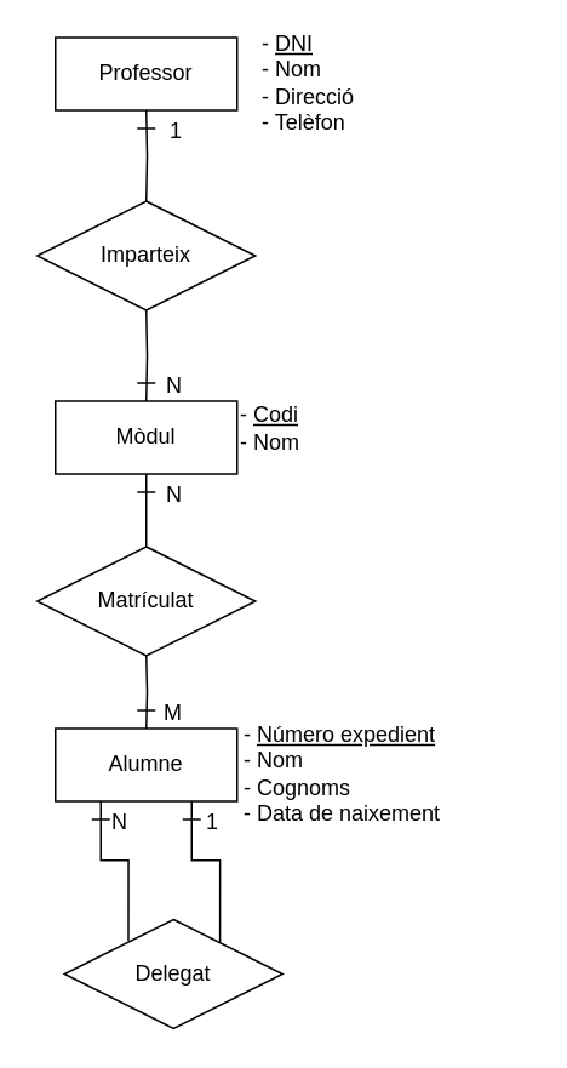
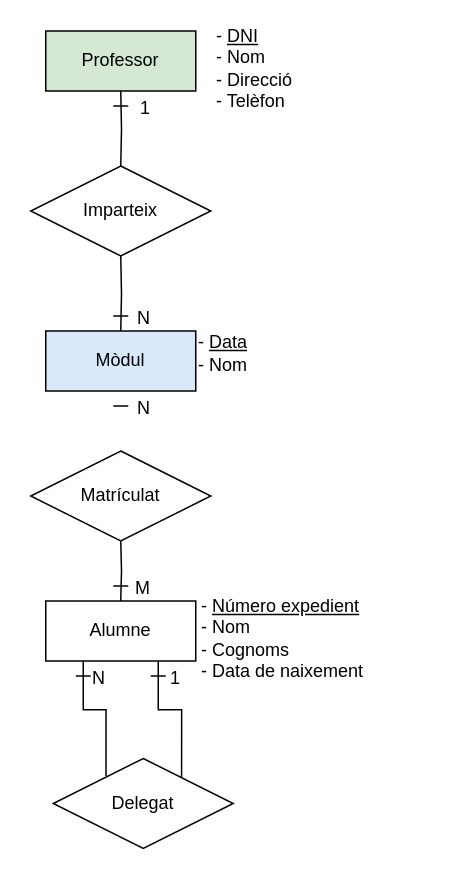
  <mxCell id="0" />
  <mxCell id="1" parent="0" />
- <mxCell id="2" value="Professor" style="whiteSpace=wrap;html=1;align=center;" parent="1" vertex="1"><mxGeometry x="30" y="20" width="100" height="40" as="geometry" /></mxCell>
+ <mxCell id="2" value="Professor" style="whiteSpace=wrap;html=1;align=center;fillColor=#d5e8d4;" parent="1" vertex="1"><mxGeometry x="30" y="20" width="100" height="40" as="geometry" /></mxCell>
  <mxCell id="3" value="&lt;div&gt;- &lt;u&gt;DNI&lt;/u&gt;&lt;/div&gt;&lt;div&gt;- Nom&lt;u&gt;&lt;br&gt;&lt;/u&gt;&lt;/div&gt;&lt;div&gt;- Direcció&lt;/div&gt;&lt;div&gt;- Telèfon&lt;/div&gt;" style="text;html=1;strokeColor=none;fillColor=none;align=left;verticalAlign=middle;whiteSpace=wrap;rounded=0;imageVerticalAlign=top;perimeter=none;" parent="1" vertex="1"><mxGeometry x="142" y="20" width="148" height="50" as="geometry" /></mxCell>
- <mxCell id="4" value="Mòdul" style="whiteSpace=wrap;html=1;align=center;" parent="1" vertex="1"><mxGeometry x="30" y="220" width="100" height="40" as="geometry" /></mxCell>
+ <mxCell id="4" value="Mòdul" style="whiteSpace=wrap;html=1;align=center;fillColor=#dae8fc;" parent="1" vertex="1"><mxGeometry x="30" y="220" width="100" height="40" as="geometry" /></mxCell>
  <mxCell id="5" value="" style="endArrow=none;html=1;rounded=0;strokeColor=default;" parent="1" edge="1"><mxGeometry width="50" height="50" relative="1" as="geometry"><mxPoint x="75" y="270" as="sourcePoint" /><mxPoint x="85" y="270" as="targetPoint" /></mxGeometry></mxCell>
- <mxCell id="6" value="" style="edgeStyle=orthogonalEdgeStyle;rounded=0;orthogonalLoop=1;jettySize=auto;html=1;exitX=0.5;exitY=1;exitDx=0;exitDy=0;entryX=0.5;entryY=0;entryDx=0;entryDy=0;strokeColor=default;endArrow=none;endFill=0;" parent="1" source="4" target="18" edge="1"><mxGeometry relative="1" as="geometry"><mxPoint x="80" y="260" as="sourcePoint" /><mxPoint x="80" y="270" as="targetPoint" /></mxGeometry></mxCell>
  <mxCell id="7" style="edgeStyle=orthogonalEdgeStyle;rounded=0;orthogonalLoop=1;jettySize=auto;html=1;exitX=0.5;exitY=0;exitDx=0;exitDy=0;entryX=0.5;entryY=1;entryDx=0;entryDy=0;strokeColor=default;endArrow=none;endFill=0;" parent="1" target="8" edge="1"><mxGeometry relative="1" as="geometry"><mxPoint x="80" y="220" as="sourcePoint" /></mxGeometry></mxCell>
  <mxCell id="8" value="Imparteix" style="shape=rhombus;perimeter=rhombusPerimeter;whiteSpace=wrap;html=1;align=center;" parent="1" vertex="1"><mxGeometry x="20" y="110" width="120" height="60" as="geometry" /></mxCell>
  <mxCell id="9" value="" style="endArrow=none;html=1;rounded=0;strokeColor=default;" parent="1" edge="1"><mxGeometry width="50" height="50" relative="1" as="geometry"><mxPoint x="85" y="210" as="sourcePoint" /><mxPoint x="75" y="210" as="targetPoint" /></mxGeometry></mxCell>
  <mxCell id="10" value="" style="endArrow=none;html=1;rounded=0;strokeColor=default;" parent="1" edge="1"><mxGeometry width="50" height="50" relative="1" as="geometry"><mxPoint x="75" y="70" as="sourcePoint" /><mxPoint x="85" y="70" as="targetPoint" /></mxGeometry></mxCell>
  <mxCell id="11" value="1" style="resizable=0;html=1;align=right;verticalAlign=bottom;fillColor=none;" parent="1" connectable="0" vertex="1"><mxGeometry x="100" y="80.004" as="geometry" /></mxCell>
  <mxCell id="12" value="" style="edgeStyle=orthogonalEdgeStyle;rounded=0;orthogonalLoop=1;jettySize=auto;html=1;exitX=0.5;exitY=1;exitDx=0;exitDy=0;entryX=0.5;entryY=0;entryDx=0;entryDy=0;strokeColor=default;endArrow=none;endFill=0;" parent="1" target="8" edge="1"><mxGeometry relative="1" as="geometry"><mxPoint x="80" y="60" as="sourcePoint" /><mxPoint x="80" y="70" as="targetPoint" /></mxGeometry></mxCell>
  <mxCell id="13" value="N" style="resizable=0;html=1;align=right;verticalAlign=bottom;fillColor=none;" parent="1" connectable="0" vertex="1"><mxGeometry x="100" y="220.004" as="geometry" /></mxCell>
  <mxCell id="14" style="edgeStyle=orthogonalEdgeStyle;rounded=0;orthogonalLoop=1;jettySize=auto;html=1;exitX=0.75;exitY=1;exitDx=0;exitDy=0;entryX=0.713;entryY=0.24;entryDx=0;entryDy=0;entryPerimeter=0;endArrow=none;endFill=0;" parent="1" source="16" target="24" edge="1"><mxGeometry relative="1" as="geometry" /></mxCell>
  <mxCell id="15" style="edgeStyle=orthogonalEdgeStyle;rounded=0;orthogonalLoop=1;jettySize=auto;html=1;exitX=0.25;exitY=1;exitDx=0;exitDy=0;entryX=0.293;entryY=0.194;entryDx=0;entryDy=0;entryPerimeter=0;endArrow=none;endFill=0;" parent="1" source="16" target="24" edge="1"><mxGeometry relative="1" as="geometry" /></mxCell>
  <mxCell id="16" value="Alumne" style="whiteSpace=wrap;html=1;align=center;" parent="1" vertex="1"><mxGeometry x="30" y="400" width="100" height="40" as="geometry" /></mxCell>
  <mxCell id="17" style="edgeStyle=orthogonalEdgeStyle;rounded=0;orthogonalLoop=1;jettySize=auto;html=1;exitX=0.5;exitY=0;exitDx=0;exitDy=0;entryX=0.5;entryY=1;entryDx=0;entryDy=0;strokeColor=default;endArrow=none;endFill=0;" parent="1" target="18" edge="1"><mxGeometry relative="1" as="geometry"><mxPoint x="80" y="400" as="sourcePoint" /></mxGeometry></mxCell>
  <mxCell id="18" value="Matrículat" style="shape=rhombus;perimeter=rhombusPerimeter;whiteSpace=wrap;html=1;align=center;" parent="1" vertex="1"><mxGeometry x="20" y="300" width="120" height="60" as="geometry" /></mxCell>
  <mxCell id="19" value="" style="endArrow=none;html=1;rounded=0;strokeColor=default;" parent="1" edge="1"><mxGeometry width="50" height="50" relative="1" as="geometry"><mxPoint x="85" y="390" as="sourcePoint" /><mxPoint x="75" y="390" as="targetPoint" /></mxGeometry></mxCell>
  <mxCell id="20" value="M" style="resizable=0;html=1;align=right;verticalAlign=bottom;fillColor=none;" parent="1" connectable="0" vertex="1"><mxGeometry x="100" y="400.004" as="geometry" /></mxCell>
  <mxCell id="21" value="N" style="resizable=0;html=1;align=right;verticalAlign=bottom;fillColor=none;" parent="1" connectable="0" vertex="1"><mxGeometry x="100" y="280.004" as="geometry" /></mxCell>
- <mxCell id="22" value="&lt;div&gt;- &lt;u&gt;Codi&lt;/u&gt;&lt;/div&gt;&lt;div&gt;- Nom&lt;br&gt;&lt;/div&gt;" style="text;html=1;strokeColor=none;fillColor=none;align=left;verticalAlign=middle;whiteSpace=wrap;rounded=0;imageVerticalAlign=top;perimeter=none;" parent="1" vertex="1"><mxGeometry x="130" y="220" width="140" height="30" as="geometry" /></mxCell>
+ <mxCell id="22" value="&lt;div&gt;- &lt;u&gt;Data&lt;/u&gt;&lt;/div&gt;&lt;div&gt;- Nom&lt;br&gt;&lt;/div&gt;" style="text;html=1;strokeColor=none;fillColor=none;align=left;verticalAlign=middle;whiteSpace=wrap;rounded=0;imageVerticalAlign=top;perimeter=none;" parent="1" vertex="1"><mxGeometry x="130" y="220" width="140" height="30" as="geometry" /></mxCell>
  <mxCell id="23" value="&lt;div&gt;- &lt;u&gt;Número expedient&lt;br&gt;&lt;/u&gt;&lt;/div&gt;&lt;div&gt;- Nom&lt;u&gt;&lt;br&gt;&lt;/u&gt;&lt;/div&gt;&lt;div&gt;- Cognoms&lt;/div&gt;&lt;div&gt;- Data de naixement&lt;br&gt;&lt;/div&gt;" style="text;html=1;strokeColor=none;fillColor=none;align=left;verticalAlign=middle;whiteSpace=wrap;rounded=0;imageVerticalAlign=top;perimeter=none;" parent="1" vertex="1"><mxGeometry x="132" y="400" width="148" height="50" as="geometry" /></mxCell>
  <mxCell id="24" value="Delegat" style="shape=rhombus;perimeter=rhombusPerimeter;whiteSpace=wrap;html=1;align=center;" parent="1" vertex="1"><mxGeometry x="35" y="505" width="120" height="60" as="geometry" /></mxCell>
  <mxCell id="25" value="" style="endArrow=none;html=1;rounded=0;strokeColor=default;" parent="1" edge="1"><mxGeometry width="50" height="50" relative="1" as="geometry"><mxPoint x="110" y="450" as="sourcePoint" /><mxPoint x="100" y="450" as="targetPoint" /></mxGeometry></mxCell>
  <mxCell id="26" value="N" style="resizable=0;html=1;align=right;verticalAlign=bottom;fillColor=none;" parent="1" connectable="0" vertex="1"><mxGeometry x="70" y="460.004" as="geometry" /></mxCell>
  <mxCell id="27" value="1" style="resizable=0;html=1;align=right;verticalAlign=bottom;fillColor=none;" parent="1" connectable="0" vertex="1"><mxGeometry x="120" y="460.004" as="geometry" /></mxCell>
  <mxCell id="28" value="" style="endArrow=none;html=1;rounded=0;strokeColor=default;" edge="1" parent="1"><mxGeometry width="50" height="50" relative="1" as="geometry"><mxPoint x="60" y="450" as="sourcePoint" /><mxPoint x="50" y="450" as="targetPoint" /></mxGeometry></mxCell>
